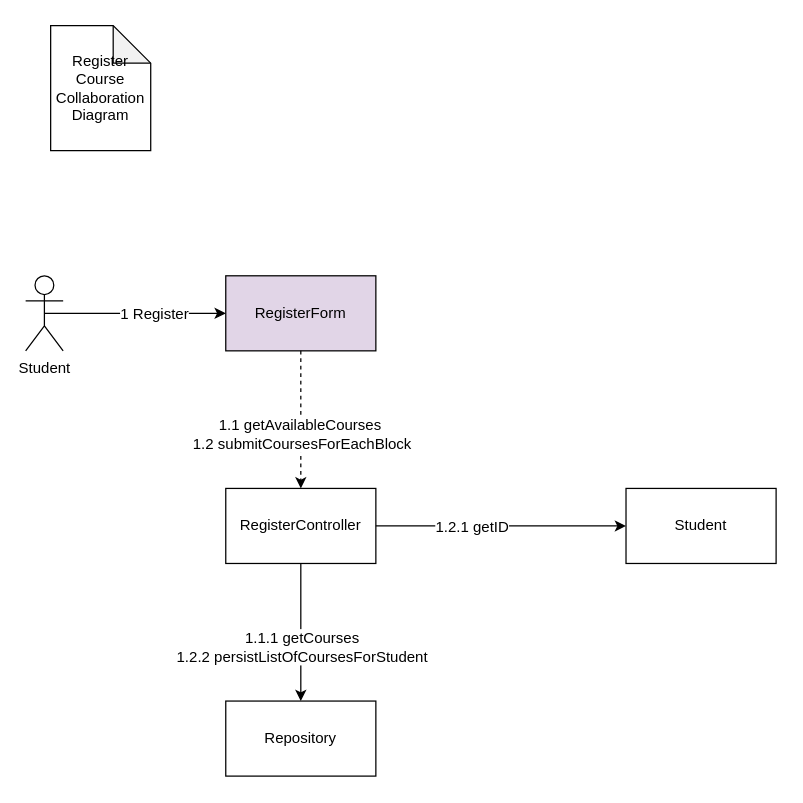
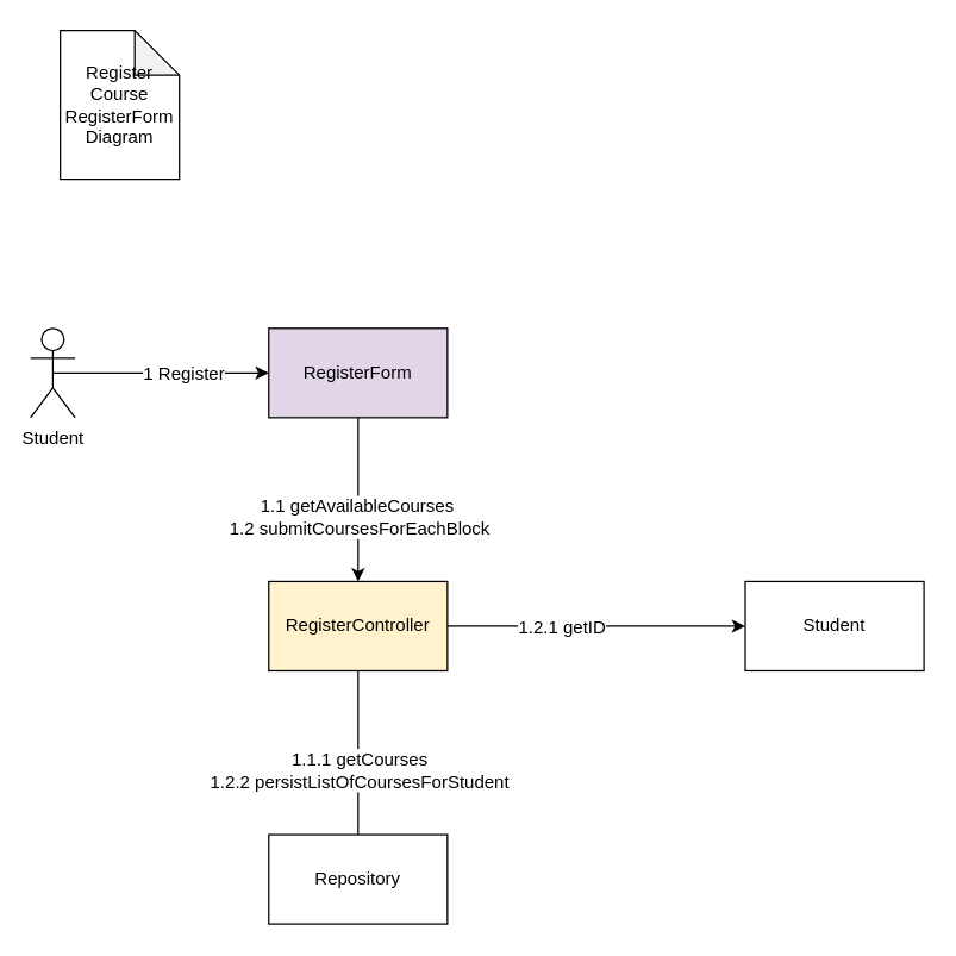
  <mxCell id="0" />
  <mxCell id="1" parent="0" />
  <mxCell id="2" value="Student" style="shape=umlActor;verticalLabelPosition=bottom;labelBackgroundColor=#ffffff;verticalAlign=top;html=1;outlineConnect=0;" vertex="1" parent="1"><mxGeometry x="20" y="220" width="30" height="60" as="geometry" /></mxCell>
- <mxCell id="3" value="RegisterController" style="rounded=0;whiteSpace=wrap;html=1;" vertex="1" parent="1"><mxGeometry x="180" y="390" width="120" height="60" as="geometry" /></mxCell>
+ <mxCell id="3" value="RegisterController" style="rounded=0;whiteSpace=wrap;html=1;fillColor=#fff2cc;" vertex="1" parent="1"><mxGeometry x="180" y="390" width="120" height="60" as="geometry" /></mxCell>
  <mxCell id="4" value="Student" style="rounded=0;whiteSpace=wrap;html=1;" vertex="1" parent="1"><mxGeometry x="500" y="390" width="120" height="60" as="geometry" /></mxCell>
  <mxCell id="5" value="Repository" style="rounded=0;whiteSpace=wrap;html=1;" vertex="1" parent="1"><mxGeometry x="180" y="560" width="120" height="60" as="geometry" /></mxCell>
  <mxCell id="6" value="RegisterForm" style="rounded=0;whiteSpace=wrap;html=1;fillColor=#e1d5e7;" vertex="1" parent="1"><mxGeometry x="180" y="220" width="120" height="60" as="geometry" /></mxCell>
  <mxCell id="7" value="" style="endArrow=classic;html=1;exitX=0.5;exitY=0.5;exitDx=0;exitDy=0;exitPerimeter=0;entryX=0;entryY=0.5;entryDx=0;entryDy=0;" edge="1" parent="1" source="2" target="6"><mxGeometry width="50" height="50" relative="1" as="geometry"><mxPoint x="160" y="390" as="sourcePoint" /><mxPoint x="210" y="340" as="targetPoint" /></mxGeometry></mxCell>
  <mxCell id="8" value="1 Register" style="text;html=1;align=center;verticalAlign=middle;resizable=0;points=[];labelBackgroundColor=#ffffff;" vertex="1" connectable="0" parent="7"><mxGeometry x="0.2" relative="1" as="geometry"><mxPoint as="offset" /></mxGeometry></mxCell>
- <mxCell id="9" value="" style="endArrow=classic;html=1;exitX=0.5;exitY=1;exitDx=0;exitDy=0;entryX=0.5;entryY=0;entryDx=0;entryDy=0;dashed=1;" edge="1" parent="1" source="6" target="3"><mxGeometry width="50" height="50" relative="1" as="geometry"><mxPoint x="187.5" y="320" as="sourcePoint" /><mxPoint x="332.5" y="320" as="targetPoint" /></mxGeometry></mxCell>
+ <mxCell id="9" value="" style="endArrow=classic;html=1;exitX=0.5;exitY=1;exitDx=0;exitDy=0;entryX=0.5;entryY=0;entryDx=0;entryDy=0;" edge="1" parent="1" source="6" target="3"><mxGeometry width="50" height="50" relative="1" as="geometry"><mxPoint x="187.5" y="320" as="sourcePoint" /><mxPoint x="332.5" y="320" as="targetPoint" /></mxGeometry></mxCell>
  <mxCell id="10" value="1.1 getAvailableCourses&amp;nbsp;&lt;br&gt;1.2 submitCoursesForEachBlock" style="text;html=1;align=center;verticalAlign=middle;resizable=0;points=[];labelBackgroundColor=#ffffff;" vertex="1" connectable="0" parent="9"><mxGeometry x="0.2" relative="1" as="geometry"><mxPoint as="offset" /></mxGeometry></mxCell>
- <mxCell id="11" value="" style="endArrow=classic;html=1;exitX=0.5;exitY=1;exitDx=0;exitDy=0;entryX=0.5;entryY=0;entryDx=0;entryDy=0;" edge="1" parent="1" source="3" target="5"><mxGeometry width="50" height="50" relative="1" as="geometry"><mxPoint x="250" y="290" as="sourcePoint" /><mxPoint x="250" y="400" as="targetPoint" /></mxGeometry></mxCell>
+ <mxCell id="11" value="" style="endArrow=none;html=1;exitX=0.5;exitY=1;exitDx=0;exitDy=0;entryX=0.5;entryY=0;entryDx=0;entryDy=0;" edge="1" parent="1" source="3" target="5"><mxGeometry width="50" height="50" relative="1" as="geometry"><mxPoint x="250" y="290" as="sourcePoint" /><mxPoint x="250" y="400" as="targetPoint" /></mxGeometry></mxCell>
  <mxCell id="12" value="1.1.1 getCourses&lt;br&gt;1.2.2 persistListOfCoursesForStudent" style="text;html=1;align=center;verticalAlign=middle;resizable=0;points=[];labelBackgroundColor=#ffffff;" vertex="1" connectable="0" parent="11"><mxGeometry x="0.2" relative="1" as="geometry"><mxPoint as="offset" /></mxGeometry></mxCell>
  <mxCell id="13" value="" style="endArrow=classic;html=1;exitX=1;exitY=0.5;exitDx=0;exitDy=0;entryX=0;entryY=0.5;entryDx=0;entryDy=0;" edge="1" parent="1" source="3" target="4"><mxGeometry width="50" height="50" relative="1" as="geometry"><mxPoint x="500" y="390" as="sourcePoint" /><mxPoint x="550" y="340" as="targetPoint" /></mxGeometry></mxCell>
  <mxCell id="14" value="1.2.1 getID" style="text;html=1;align=center;verticalAlign=middle;resizable=0;points=[];labelBackgroundColor=#ffffff;" vertex="1" connectable="0" parent="13"><mxGeometry x="-0.239" relative="1" as="geometry"><mxPoint as="offset" /></mxGeometry></mxCell>
- <mxCell id="15" value="Register Course Collaboration Diagram" style="shape=note;whiteSpace=wrap;html=1;backgroundOutline=1;darkOpacity=0.05;" vertex="1" parent="1"><mxGeometry x="40" y="20" width="80" height="100" as="geometry" /></mxCell>
+ <mxCell id="15" value="Register Course RegisterForm Diagram" style="shape=note;whiteSpace=wrap;html=1;backgroundOutline=1;darkOpacity=0.05;" vertex="1" parent="1"><mxGeometry x="40" y="20" width="80" height="100" as="geometry" /></mxCell>
